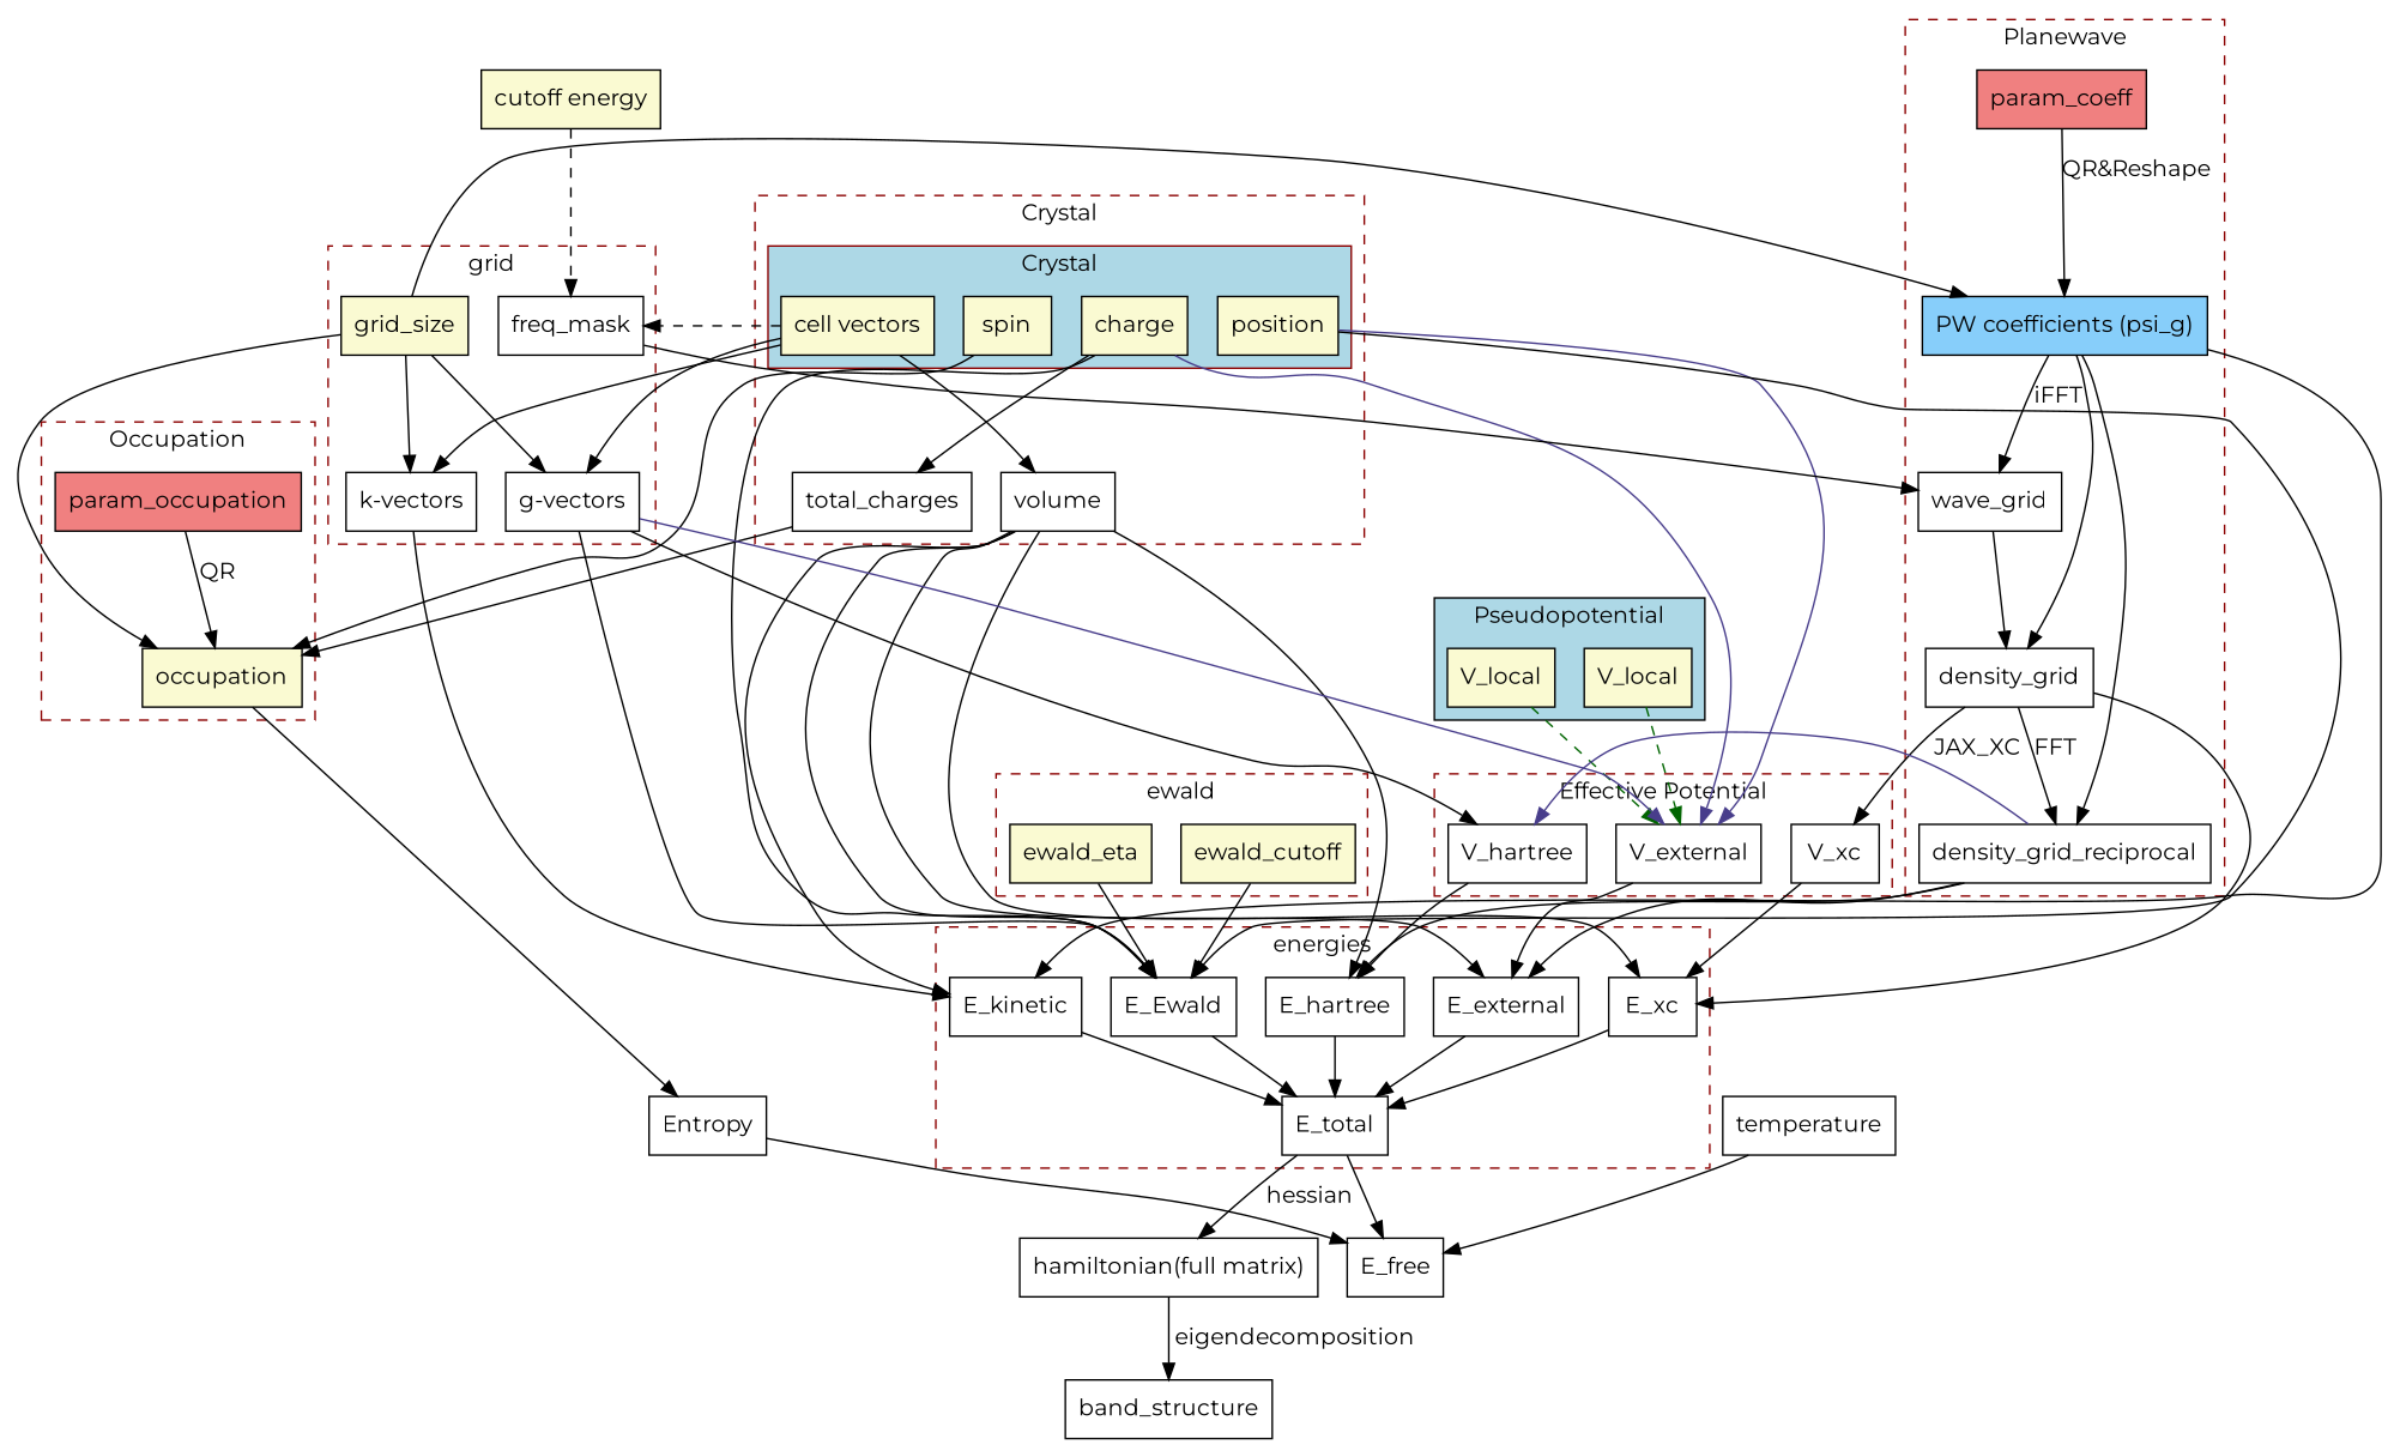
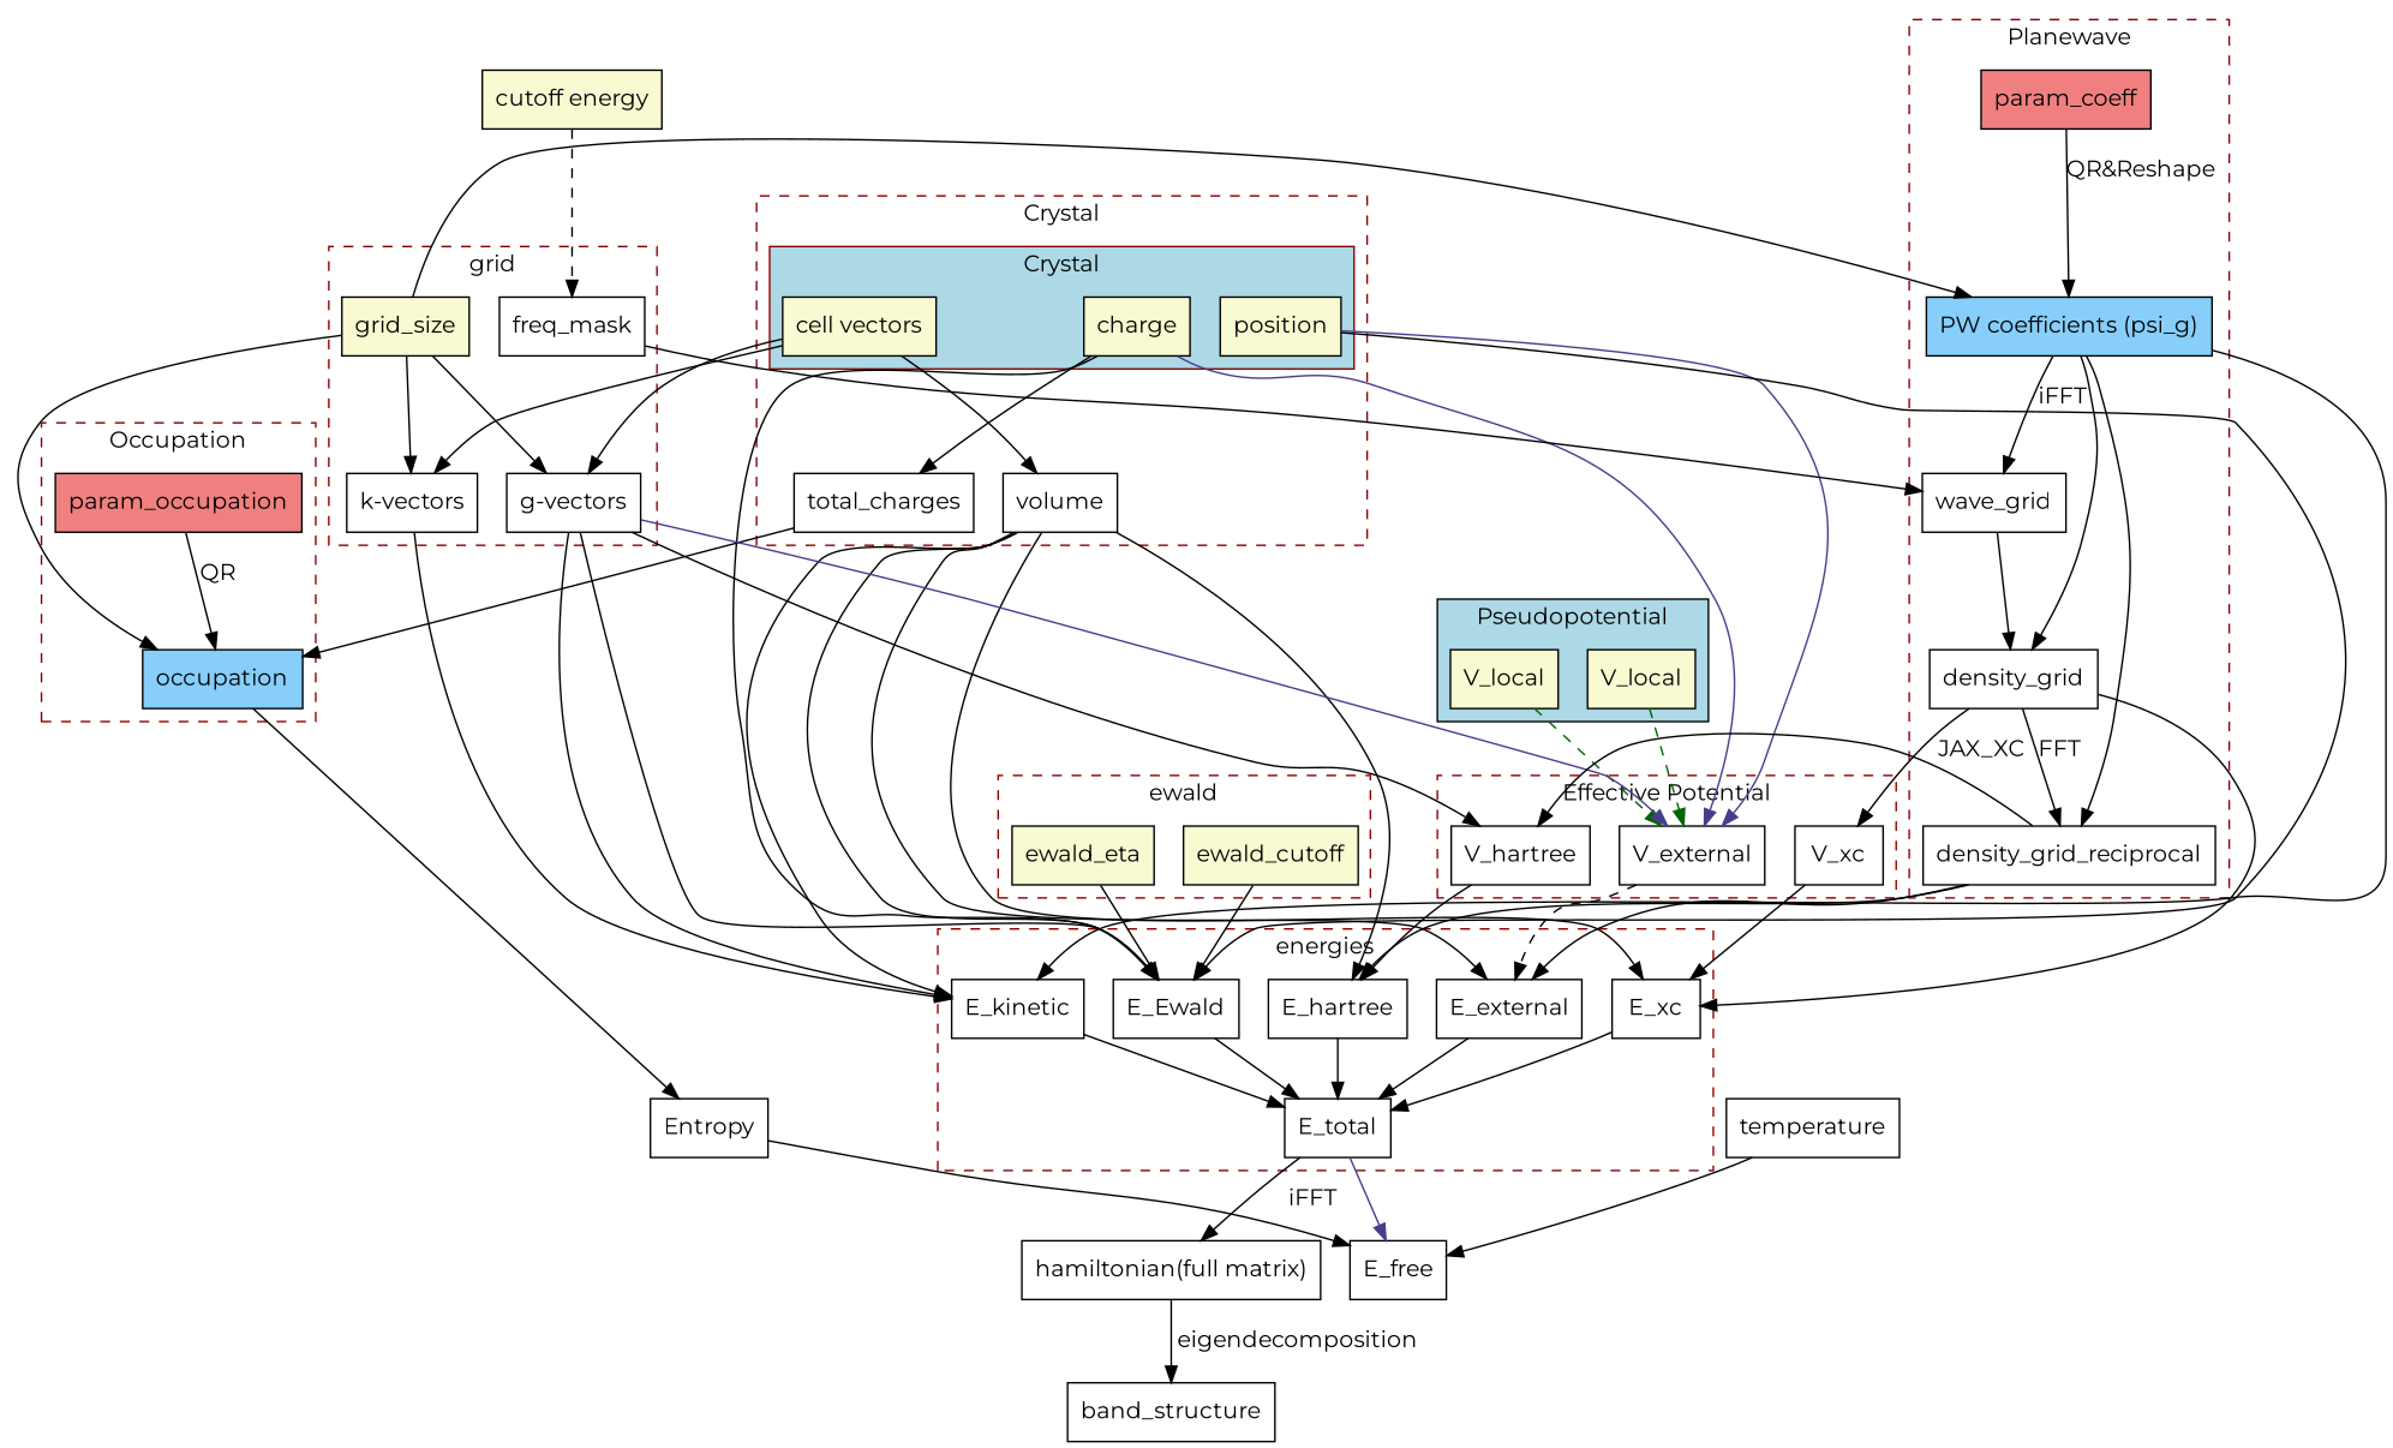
  digraph {
    fontname=Montserrat
    node [fontname=Montserrat shape=box]
    edge [fontname=Montserrat]
    n1 [fillcolor=lightgoldenrodyellow label=ewald_eta style=filled]
    n2 [fillcolor=lightgoldenrodyellow label=ewald_cutoff style=filled]
    n3 [fillcolor=lightgoldenrodyellow label=V_local style=filled]
    n4 [fillcolor=lightgoldenrodyellow label=V_local style=filled]
    n5 [label=V_hartree]
    n6 [label=V_xc]
    n7 [label=V_external]
    n8 [fillcolor=lightgoldenrodyellow label="cell vectors" style=filled]
-   n9 [fillcolor=lightgoldenrodyellow label=spin style=filled]
    n10 [fillcolor=lightgoldenrodyellow label=position style=filled]
    n11 [fillcolor=lightgoldenrodyellow label=charge style=filled]
    n12 [label=volume]
    n13 [label=total_charges]
    n14 [label="g-vectors"]
    n15 [label="k-vectors"]
    n16 [fillcolor=lightgoldenrodyellow label=grid_size style=filled]
    freq_mask
    n18 [label=E_hartree]
    n19 [label=E_external]
    n20 [label=E_xc]
    n21 [label=E_kinetic]
    n22 [label=E_Ewald]
    n23 [label=E_total]
    n24 [fillcolor=lightskyblue label="PW coefficients (psi_g)" style=filled]
    n25 [label=density_grid]
    n26 [label=density_grid_reciprocal]
    n27 [fillcolor=lightcoral label=param_coeff style=filled]
    n28 [label=wave_grid]
-   n29 [fillcolor=lightgoldenrodyellow label=occupation style=filled]
+   n29 [fillcolor=lightskyblue label=occupation style=filled]
    n30 [fillcolor=lightcoral label=param_occupation style=filled]
    n31 [label="hamiltonian(full matrix)"]
    E_free
    Entropy
    n34 [fillcolor=lightgoldenrodyellow label="cutoff energy" style=filled]
    band_structure
    temperature
    subgraph cluster_1 {
      color=darkred
      label=ewald
      shape=box
      style=dashed
      n1
      n2
    }
    subgraph cluster_2 {
      fillcolor=lightblue
      label=Pseudopotential
      shape=box
      style=filled
      n3
      n4
    }
    subgraph cluster_3 {
      color=darkred
      label="Effective Potential"
      shape=box
      style=dashed
      n5
      n6
      n7
    }
    subgraph cluster_4 {
      color=darkred
      label=Crystal
      shape=box
      style=dashed
      n12
      n13
      subgraph cluster_5 {
        color=darkred
        fillcolor=lightblue
        label=Crystal
        shape=box
        style=filled
        n8
-       n9
        n10
        n11
      }
    }
    subgraph cluster_6 {
      color=darkred
      label="Effective Potential"
      shape=box
      style=dashed
    }
    subgraph cluster_7 {
      color=darkred
      label=grid
      shape=box
      style=dashed
      n14
      n15
      n16
      freq_mask
    }
    subgraph cluster_8 {
      color=darkred
      label=energies
      shape=box
      style=dashed
      n18
      n19
      n20
      n21
      n22
      n23
    }
    subgraph cluster_9 {
      color=darkred
      label=Planewave
      shape=box
      style=dashed
      n24
      n25
      n26
      n27
      n28
    }
    subgraph cluster_10 {
      color=darkred
      label=Occupation
      shape=box
      style=dashed
      n29
      n30
    }
    n1 -> n22
    n2 -> n22
    n3 -> n7 [color=darkgreen style=dashed]
    n4 -> n7 [color=darkgreen style=dashed]
    n5 -> n18
    n6 -> n20
-   n7 -> n19
+   n7 -> n19 [style=dashed]
    n8 -> n12
    n8 -> n14
    n8 -> n15
-   n8 -> freq_mask [style=dashed]
-   n9 -> n29
    n10 -> n7 [color=darkslateblue]
    n10 -> n22
    n11 -> n7 [color=darkslateblue]
    n11 -> n13
    n11 -> n22
    n12 -> n18
    n12 -> n19
    n12 -> n20
    n12 -> n21
    n12 -> n22
    n13 -> n29
    n14 -> n5
    n14 -> n7 [color=darkslateblue]
+   n14 -> n21
    n14 -> n22
    n15 -> n21
    n16 -> n14
    n16 -> n15
    n16 -> n24
    n16 -> n29
    freq_mask -> n28
    n18 -> n23
    n19 -> n23
    n20 -> n23
    n21 -> n23
    n22 -> n23
-   n23 -> n31 [label=" hessian"]
-   n23 -> E_free
+   n23 -> n31 [label=" iFFT"]
+   n23 -> E_free [color=darkslateblue]
    n24 -> n21
    n24 -> n25
    n24 -> n26
    n24 -> n28 [label=iFFT]
    n25 -> n6 [label=" JAX_XC"]
    n25 -> n20
    n25 -> n26 [label=FFT]
-   n26 -> n5 [color=darkslateblue]
+   n26 -> n5
    n26 -> n18
    n26 -> n19
    n27 -> n24 [label="QR&Reshape"]
    n28 -> n25
    n29 -> Entropy
    n30 -> n29 [label=QR]
    n31 -> band_structure [label=" eigendecomposition"]
    Entropy -> E_free
    n34 -> freq_mask [style=dashed]
    temperature -> E_free
  }
